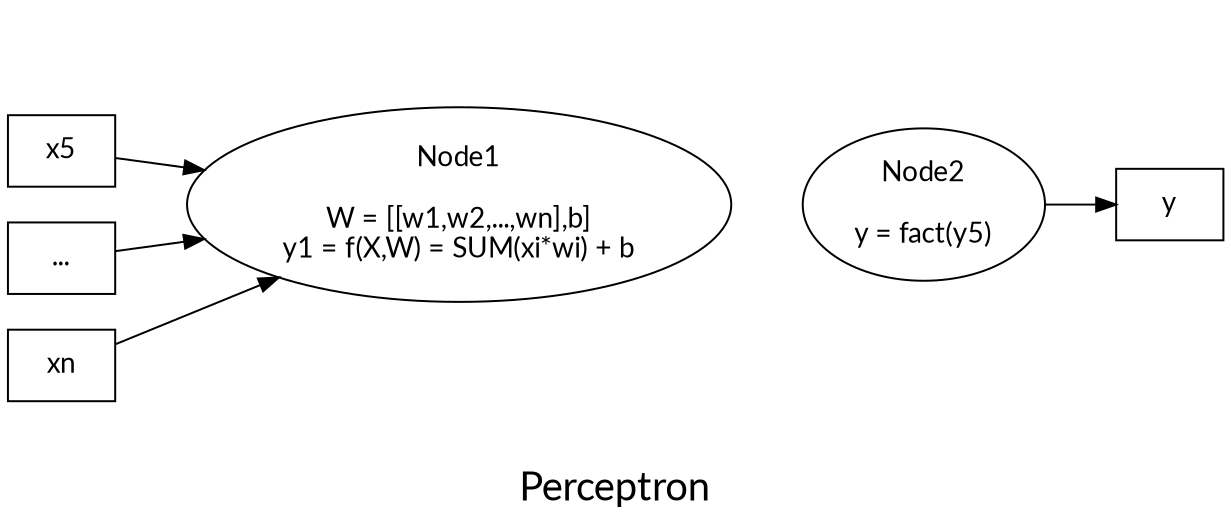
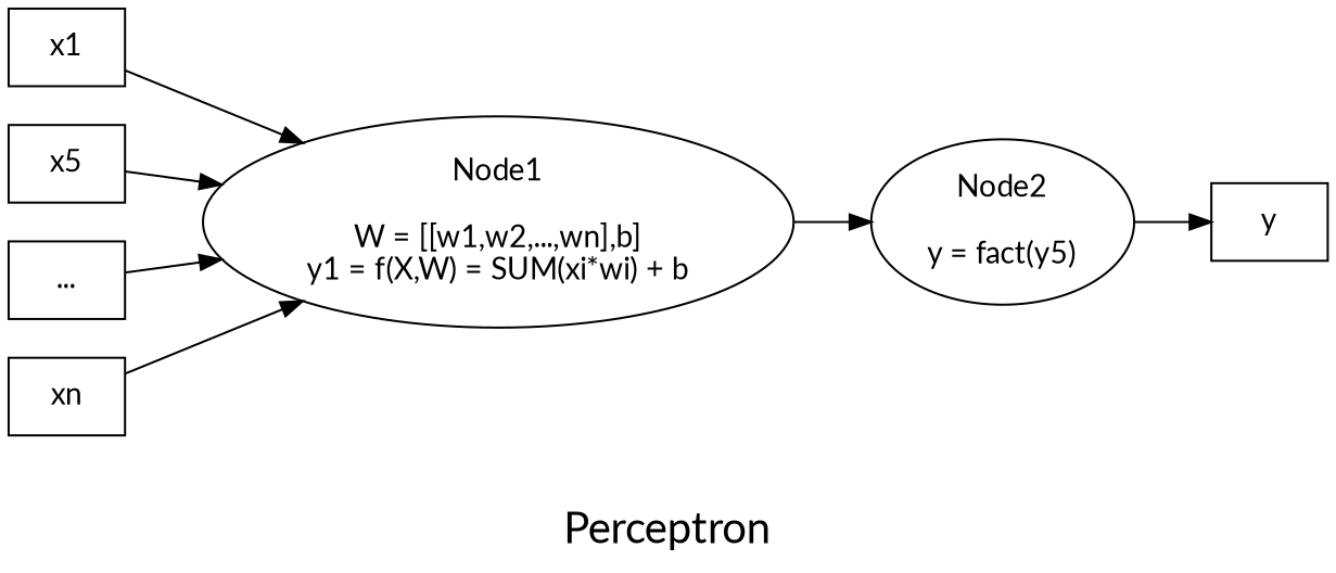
  digraph {
    fontname=Lato
    fontsize=20
    label=Perceptron
    rankdir=LR
    node [fontname=Lato shape=box]
    edge [fontname=Lato]
+   n1 [label=x1]
    n2 [label="Node1\n\nW = [[w1,w2,...,wn],b]\ny1 = f(X,W) = SUM(xi*wi) + b" shape=""]
    n3 [label="Node2\n\ny = fact(y5)" shape=""]
    n4 [label=x5]
    n5 [label="..."]
    n6 [label=xn]
    n7 [label=y]
+   n1 -> n2
+   n2 -> n3
    n3 -> n7
    n4 -> n2
    n5 -> n2
    n6 -> n2
  }
